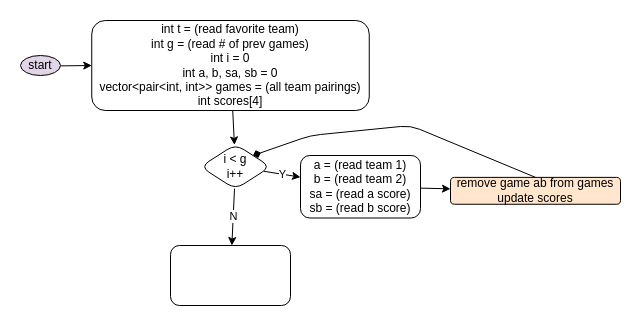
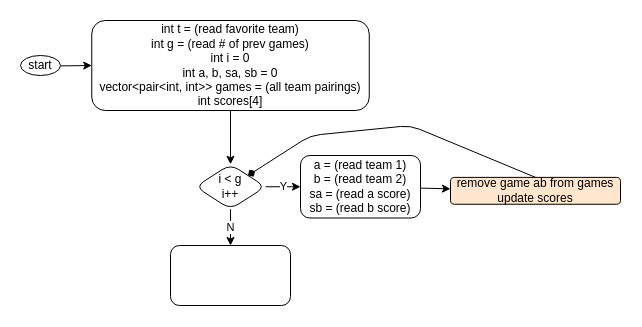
  <mxCell id="0" />
  <mxCell id="1" parent="0" />
  <mxCell id="2" value="" style="edgeStyle=none;html=1;" edge="1" parent="1" source="3" target="8"><mxGeometry relative="1" as="geometry" /></mxCell>
  <mxCell id="3" value="int t = (read favorite team)&lt;br&gt;int g = (read # of prev games)&lt;br&gt;int i = 0&lt;br&gt;int a, b, sa, sb = 0&lt;br&gt;vector&amp;lt;pair&amp;lt;int, int&amp;gt;&amp;gt; games = (all team pairings)&lt;br&gt;int scores[4]" style="rounded=1;whiteSpace=wrap;html=1;" vertex="1" parent="1"><mxGeometry x="91.25" y="20" width="277.5" height="90" as="geometry" /></mxCell>
  <mxCell id="4" value="" style="edgeStyle=none;html=1;" edge="1" parent="1" source="5" target="3"><mxGeometry relative="1" as="geometry" /></mxCell>
- <mxCell id="5" value="start" style="ellipse;whiteSpace=wrap;html=1;fillColor=#e1d5e7;" vertex="1" parent="1"><mxGeometry x="20" y="55" width="40" height="20" as="geometry" /></mxCell>
+ <mxCell id="5" value="start" style="ellipse;whiteSpace=wrap;html=1;" vertex="1" parent="1"><mxGeometry x="20" y="55" width="40" height="20" as="geometry" /></mxCell>
  <mxCell id="6" value="Y" style="edgeStyle=none;html=1;" edge="1" parent="1" source="8" target="10"><mxGeometry relative="1" as="geometry" /></mxCell>
  <mxCell id="7" value="N" style="edgeStyle=none;html=1;" edge="1" parent="1" source="8" target="11"><mxGeometry relative="1" as="geometry" /></mxCell>
- <mxCell id="8" value="i &amp;lt; g&lt;br&gt;i++" style="rhombus;whiteSpace=wrap;html=1;rounded=1;" vertex="1" parent="1"><mxGeometry x="200" y="143.75" width="70" height="45" as="geometry" /></mxCell>
+ <mxCell id="8" value="i &amp;lt; g&lt;br&gt;i++" style="rhombus;whiteSpace=wrap;html=1;rounded=1;" vertex="1" parent="1"><mxGeometry x="195" y="163.75" width="70" height="45" as="geometry" /></mxCell>
  <mxCell id="9" value="" style="edgeStyle=none;html=1;" edge="1" parent="1" source="10" target="13"><mxGeometry relative="1" as="geometry" /></mxCell>
  <mxCell id="10" value="a = (read team 1)&lt;br&gt;b = (read team 2)&lt;br&gt;sa = (read a score)&lt;br&gt;sb = (read b score)" style="whiteSpace=wrap;html=1;rounded=1;" vertex="1" parent="1"><mxGeometry x="300" y="155" width="120" height="62.5" as="geometry" /></mxCell>
  <mxCell id="11" value="" style="whiteSpace=wrap;html=1;rounded=1;" vertex="1" parent="1"><mxGeometry x="170" y="245" width="120" height="60" as="geometry" /></mxCell>
  <mxCell id="12" style="edgeStyle=none;html=1;exitX=0.5;exitY=0;exitDx=0;exitDy=0;entryX=1;entryY=0;entryDx=0;entryDy=0;endArrow=diamond;" edge="1" parent="1" source="13" target="8"><mxGeometry relative="1" as="geometry"><Array as="points"><mxPoint x="410" y="125" /><mxPoint x="310" y="135" /></Array></mxGeometry></mxCell>
  <mxCell id="13" value="remove game ab from games&lt;br&gt;update scores" style="whiteSpace=wrap;html=1;rounded=1;fillColor=#ffe6cc;" vertex="1" parent="1"><mxGeometry x="450" y="176.88" width="170" height="26.87" as="geometry" /></mxCell>
